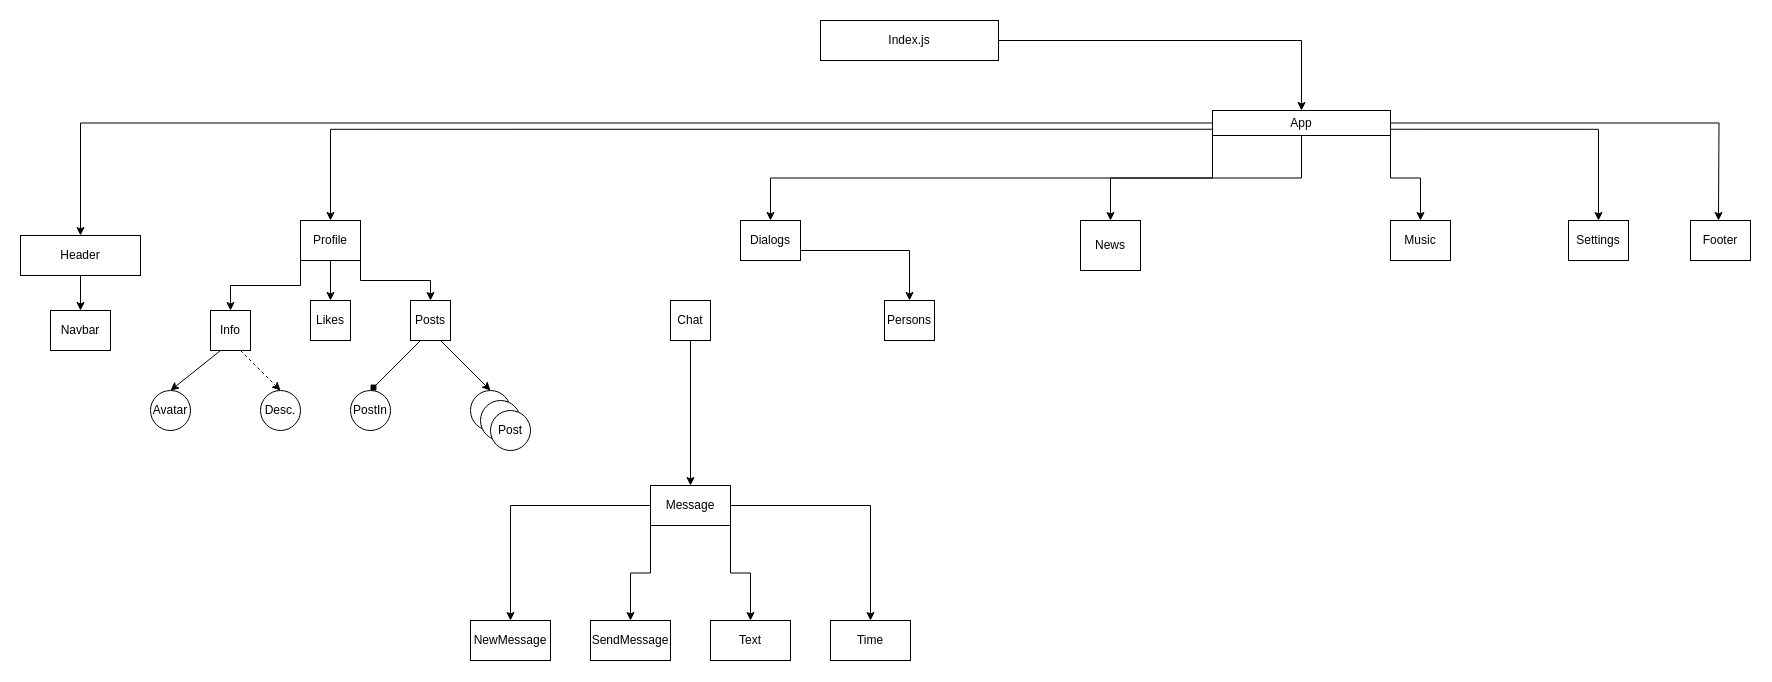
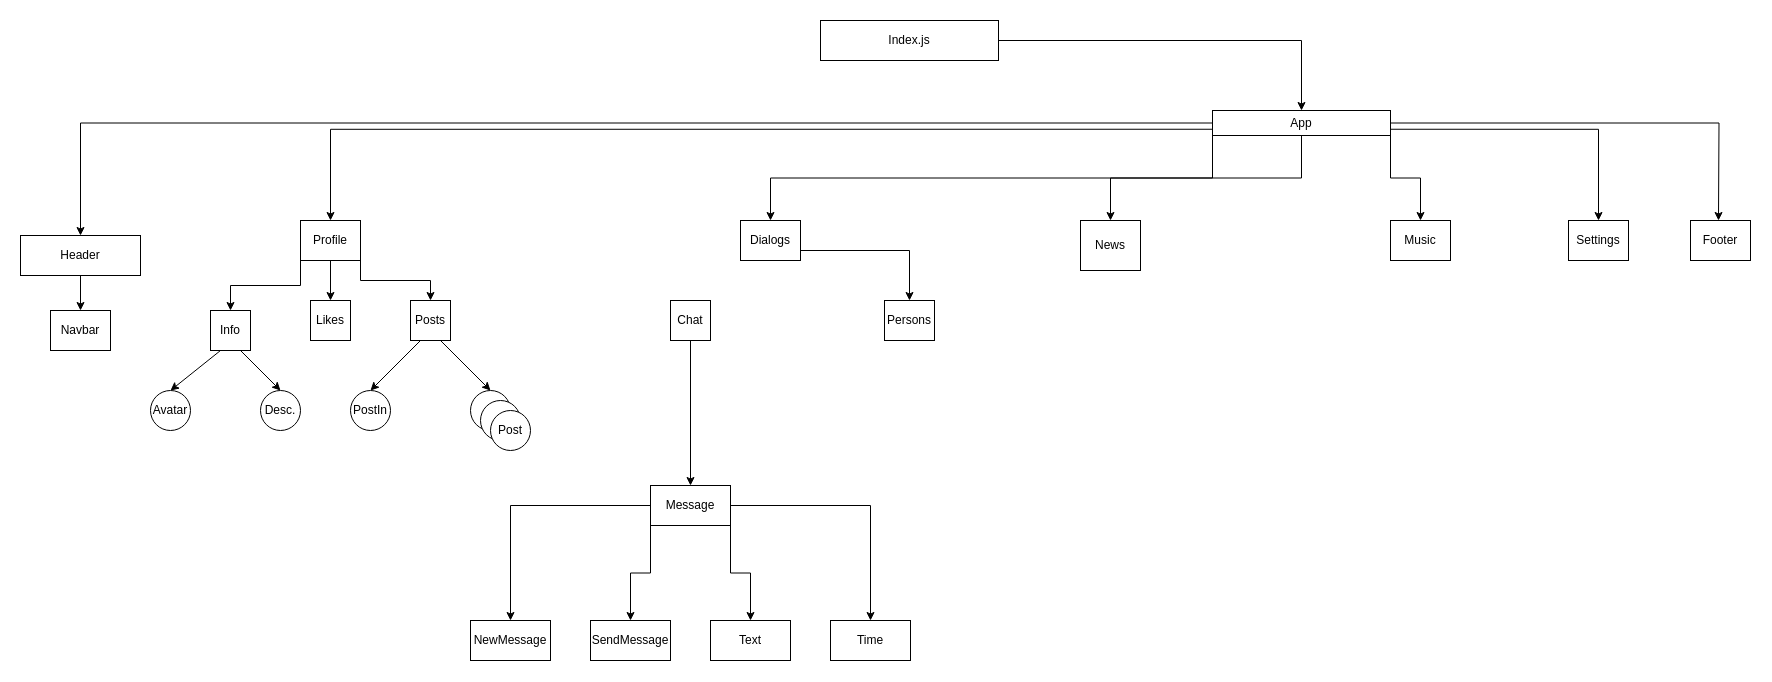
  <mxCell id="0" />
  <mxCell id="1" parent="0" />
  <mxCell id="2" style="edgeStyle=orthogonalEdgeStyle;rounded=0;orthogonalLoop=1;jettySize=auto;html=1;exitX=0;exitY=0.5;exitDx=0;exitDy=0;entryX=0.5;entryY=0;entryDx=0;entryDy=0;" parent="1" source="9" target="13" edge="1"><mxGeometry relative="1" as="geometry" /></mxCell>
  <mxCell id="3" style="edgeStyle=orthogonalEdgeStyle;rounded=0;orthogonalLoop=1;jettySize=auto;html=1;exitX=0;exitY=0.75;exitDx=0;exitDy=0;entryX=0.5;entryY=0;entryDx=0;entryDy=0;" parent="1" source="9" target="17" edge="1"><mxGeometry relative="1" as="geometry" /></mxCell>
  <mxCell id="4" style="edgeStyle=orthogonalEdgeStyle;rounded=0;orthogonalLoop=1;jettySize=auto;html=1;exitX=0;exitY=1;exitDx=0;exitDy=0;entryX=0.5;entryY=0;entryDx=0;entryDy=0;" parent="1" source="9" target="11" edge="1"><mxGeometry relative="1" as="geometry" /></mxCell>
  <mxCell id="5" style="edgeStyle=orthogonalEdgeStyle;rounded=0;orthogonalLoop=1;jettySize=auto;html=1;exitX=0.5;exitY=1;exitDx=0;exitDy=0;entryX=0.5;entryY=0;entryDx=0;entryDy=0;" parent="1" source="9" target="18" edge="1"><mxGeometry relative="1" as="geometry" /></mxCell>
  <mxCell id="6" style="edgeStyle=orthogonalEdgeStyle;rounded=0;orthogonalLoop=1;jettySize=auto;html=1;exitX=1;exitY=1;exitDx=0;exitDy=0;entryX=0.5;entryY=0;entryDx=0;entryDy=0;" parent="1" source="9" target="21" edge="1"><mxGeometry relative="1" as="geometry" /></mxCell>
  <mxCell id="7" style="edgeStyle=orthogonalEdgeStyle;rounded=0;orthogonalLoop=1;jettySize=auto;html=1;exitX=1;exitY=0.75;exitDx=0;exitDy=0;entryX=0.5;entryY=0;entryDx=0;entryDy=0;" parent="1" source="9" target="20" edge="1"><mxGeometry relative="1" as="geometry" /></mxCell>
  <mxCell id="8" style="edgeStyle=orthogonalEdgeStyle;rounded=0;orthogonalLoop=1;jettySize=auto;html=1;exitX=1;exitY=0.5;exitDx=0;exitDy=0;entryX=0.5;entryY=0;entryDx=0;entryDy=0;" parent="1" source="9" edge="1"><mxGeometry relative="1" as="geometry"><mxPoint x="1718" y="220" as="targetPoint" /></mxGeometry></mxCell>
  <mxCell id="9" value="App" style="rounded=0;whiteSpace=wrap;html=1;" parent="1" vertex="1"><mxGeometry x="1212" y="110" width="178" height="25" as="geometry" /></mxCell>
  <mxCell id="10" style="edgeStyle=orthogonalEdgeStyle;rounded=0;orthogonalLoop=1;jettySize=auto;html=1;exitX=1;exitY=0.75;exitDx=0;exitDy=0;entryX=0.5;entryY=0;entryDx=0;entryDy=0;" edge="1" parent="1" source="11" target="40"><mxGeometry relative="1" as="geometry" /></mxCell>
  <mxCell id="11" value="Dialogs" style="rounded=0;whiteSpace=wrap;html=1;" parent="1" vertex="1"><mxGeometry x="740" y="220" width="60" height="40" as="geometry" /></mxCell>
  <mxCell id="12" style="edgeStyle=orthogonalEdgeStyle;rounded=0;orthogonalLoop=1;jettySize=auto;html=1;exitX=0.5;exitY=1;exitDx=0;exitDy=0;entryX=0.5;entryY=0;entryDx=0;entryDy=0;" parent="1" source="13" target="22" edge="1"><mxGeometry relative="1" as="geometry" /></mxCell>
  <mxCell id="13" value="Header" style="rounded=0;whiteSpace=wrap;html=1;" parent="1" vertex="1"><mxGeometry x="20" y="235" width="120" height="40" as="geometry" /></mxCell>
  <mxCell id="14" style="edgeStyle=orthogonalEdgeStyle;rounded=0;orthogonalLoop=1;jettySize=auto;html=1;exitX=0;exitY=1;exitDx=0;exitDy=0;entryX=0.5;entryY=0;entryDx=0;entryDy=0;" parent="1" source="17" target="25" edge="1"><mxGeometry relative="1" as="geometry" /></mxCell>
  <mxCell id="15" style="edgeStyle=orthogonalEdgeStyle;rounded=0;orthogonalLoop=1;jettySize=auto;html=1;exitX=0.5;exitY=1;exitDx=0;exitDy=0;entryX=0.5;entryY=0;entryDx=0;entryDy=0;" parent="1" source="17" target="26" edge="1"><mxGeometry relative="1" as="geometry" /></mxCell>
  <mxCell id="16" style="edgeStyle=orthogonalEdgeStyle;rounded=0;orthogonalLoop=1;jettySize=auto;html=1;exitX=1;exitY=1;exitDx=0;exitDy=0;entryX=0.5;entryY=0;entryDx=0;entryDy=0;" parent="1" source="17" target="29" edge="1"><mxGeometry relative="1" as="geometry" /></mxCell>
  <mxCell id="17" value="Profile" style="rounded=0;whiteSpace=wrap;html=1;" parent="1" vertex="1"><mxGeometry x="300" y="220" width="60" height="40" as="geometry" /></mxCell>
  <mxCell id="18" value="News" style="rounded=0;whiteSpace=wrap;html=1;" parent="1" vertex="1"><mxGeometry x="1080" y="220" width="60" height="50" as="geometry" /></mxCell>
  <mxCell id="19" value="Footer" style="rounded=0;whiteSpace=wrap;html=1;" parent="1" vertex="1"><mxGeometry x="1690" y="220" width="60" height="40" as="geometry" /></mxCell>
  <mxCell id="20" value="Settings" style="rounded=0;whiteSpace=wrap;html=1;" parent="1" vertex="1"><mxGeometry x="1568" y="220" width="60" height="40" as="geometry" /></mxCell>
  <mxCell id="21" value="Music" style="rounded=0;whiteSpace=wrap;html=1;" parent="1" vertex="1"><mxGeometry x="1390" y="220" width="60" height="40" as="geometry" /></mxCell>
  <mxCell id="22" value="Navbar" style="rounded=0;whiteSpace=wrap;html=1;" parent="1" vertex="1"><mxGeometry x="50" y="310" width="60" height="40" as="geometry" /></mxCell>
  <mxCell id="23" style="edgeStyle=none;rounded=0;orthogonalLoop=1;jettySize=auto;html=1;exitX=0.25;exitY=1;exitDx=0;exitDy=0;entryX=0.5;entryY=0;entryDx=0;entryDy=0;" parent="1" source="25" target="30" edge="1"><mxGeometry relative="1" as="geometry" /></mxCell>
- <mxCell id="24" style="edgeStyle=none;rounded=0;orthogonalLoop=1;jettySize=auto;html=1;exitX=0.75;exitY=1;exitDx=0;exitDy=0;entryX=0.5;entryY=0;entryDx=0;entryDy=0;dashed=1;" parent="1" source="25" target="31" edge="1"><mxGeometry relative="1" as="geometry" /></mxCell>
+ <mxCell id="24" style="edgeStyle=none;rounded=0;orthogonalLoop=1;jettySize=auto;html=1;exitX=0.75;exitY=1;exitDx=0;exitDy=0;entryX=0.5;entryY=0;entryDx=0;entryDy=0;" parent="1" source="25" target="31" edge="1"><mxGeometry relative="1" as="geometry" /></mxCell>
  <mxCell id="25" value="Info" style="rounded=0;whiteSpace=wrap;html=1;" parent="1" vertex="1"><mxGeometry x="210" y="310" width="40" height="40" as="geometry" /></mxCell>
  <mxCell id="26" value="Likes" style="rounded=0;whiteSpace=wrap;html=1;" parent="1" vertex="1"><mxGeometry x="310" y="300" width="40" height="40" as="geometry" /></mxCell>
  <mxCell id="27" style="edgeStyle=none;rounded=0;orthogonalLoop=1;jettySize=auto;html=1;exitX=0.75;exitY=1;exitDx=0;exitDy=0;entryX=0.5;entryY=0;entryDx=0;entryDy=0;" parent="1" source="29" target="33" edge="1"><mxGeometry relative="1" as="geometry" /></mxCell>
- <mxCell id="28" style="edgeStyle=none;rounded=0;orthogonalLoop=1;jettySize=auto;html=1;exitX=0.25;exitY=1;exitDx=0;exitDy=0;entryX=0.5;entryY=0;entryDx=0;entryDy=0;endArrow=diamond;" parent="1" source="29" target="32" edge="1"><mxGeometry relative="1" as="geometry" /></mxCell>
+ <mxCell id="28" style="edgeStyle=none;rounded=0;orthogonalLoop=1;jettySize=auto;html=1;exitX=0.25;exitY=1;exitDx=0;exitDy=0;entryX=0.5;entryY=0;entryDx=0;entryDy=0;" parent="1" source="29" target="32" edge="1"><mxGeometry relative="1" as="geometry" /></mxCell>
  <mxCell id="29" value="Posts" style="rounded=0;whiteSpace=wrap;html=1;" parent="1" vertex="1"><mxGeometry x="410" y="300" width="40" height="40" as="geometry" /></mxCell>
  <mxCell id="30" value="Avatar" style="ellipse;whiteSpace=wrap;html=1;" parent="1" vertex="1"><mxGeometry x="150" y="390" width="40" height="40" as="geometry" /></mxCell>
  <mxCell id="31" value="&lt;span&gt;Desc.&lt;/span&gt;" style="ellipse;whiteSpace=wrap;html=1;" parent="1" vertex="1"><mxGeometry x="260" y="390" width="40" height="40" as="geometry" /></mxCell>
  <mxCell id="32" value="PostIn" style="ellipse;whiteSpace=wrap;html=1;" parent="1" vertex="1"><mxGeometry x="350" y="390" width="40" height="40" as="geometry" /></mxCell>
  <mxCell id="33" value="" style="ellipse;whiteSpace=wrap;html=1;" parent="1" vertex="1"><mxGeometry x="470" y="390" width="40" height="40" as="geometry" /></mxCell>
  <mxCell id="34" style="edgeStyle=orthogonalEdgeStyle;rounded=0;orthogonalLoop=1;jettySize=auto;html=1;exitX=1;exitY=0.5;exitDx=0;exitDy=0;entryX=0.5;entryY=0;entryDx=0;entryDy=0;" parent="1" source="35" target="9" edge="1"><mxGeometry relative="1" as="geometry" /></mxCell>
  <mxCell id="35" value="Index.js" style="rounded=0;whiteSpace=wrap;html=1;" parent="1" vertex="1"><mxGeometry x="820" y="20" width="178" height="40" as="geometry" /></mxCell>
  <mxCell id="36" value="" style="ellipse;whiteSpace=wrap;html=1;" vertex="1" parent="1"><mxGeometry x="480" y="400" width="40" height="40" as="geometry" /></mxCell>
  <mxCell id="37" value="Post" style="ellipse;whiteSpace=wrap;html=1;" vertex="1" parent="1"><mxGeometry x="490" y="410" width="40" height="40" as="geometry" /></mxCell>
  <mxCell id="38" style="edgeStyle=orthogonalEdgeStyle;rounded=0;orthogonalLoop=1;jettySize=auto;html=1;exitX=0.5;exitY=1;exitDx=0;exitDy=0;" edge="1" parent="1" source="39" target="45"><mxGeometry relative="1" as="geometry" /></mxCell>
  <mxCell id="39" value="Chat" style="rounded=0;whiteSpace=wrap;html=1;" vertex="1" parent="1"><mxGeometry x="670" y="300" width="40" height="40" as="geometry" /></mxCell>
  <mxCell id="40" value="Persons" style="rounded=0;whiteSpace=wrap;html=1;" vertex="1" parent="1"><mxGeometry x="884" y="300" width="50" height="40" as="geometry" /></mxCell>
  <mxCell id="41" style="edgeStyle=orthogonalEdgeStyle;rounded=0;orthogonalLoop=1;jettySize=auto;html=1;exitX=0;exitY=0.5;exitDx=0;exitDy=0;entryX=0.5;entryY=0;entryDx=0;entryDy=0;" edge="1" parent="1" source="45" target="49"><mxGeometry relative="1" as="geometry" /></mxCell>
  <mxCell id="42" style="edgeStyle=orthogonalEdgeStyle;rounded=0;orthogonalLoop=1;jettySize=auto;html=1;exitX=0;exitY=1;exitDx=0;exitDy=0;entryX=0.5;entryY=0;entryDx=0;entryDy=0;" edge="1" parent="1" source="45" target="48"><mxGeometry relative="1" as="geometry" /></mxCell>
  <mxCell id="43" style="edgeStyle=orthogonalEdgeStyle;rounded=0;orthogonalLoop=1;jettySize=auto;html=1;exitX=1;exitY=1;exitDx=0;exitDy=0;" edge="1" parent="1" source="45" target="47"><mxGeometry relative="1" as="geometry" /></mxCell>
  <mxCell id="44" style="edgeStyle=orthogonalEdgeStyle;rounded=0;orthogonalLoop=1;jettySize=auto;html=1;exitX=1;exitY=0.5;exitDx=0;exitDy=0;" edge="1" parent="1" source="45" target="46"><mxGeometry relative="1" as="geometry" /></mxCell>
  <mxCell id="45" value="Message" style="rounded=0;whiteSpace=wrap;html=1;" vertex="1" parent="1"><mxGeometry x="650" y="485" width="80" height="40" as="geometry" /></mxCell>
  <mxCell id="46" value="Time" style="rounded=0;whiteSpace=wrap;html=1;" vertex="1" parent="1"><mxGeometry x="830" y="620" width="80" height="40" as="geometry" /></mxCell>
  <mxCell id="47" value="Text" style="rounded=0;whiteSpace=wrap;html=1;" vertex="1" parent="1"><mxGeometry x="710" y="620" width="80" height="40" as="geometry" /></mxCell>
  <mxCell id="48" value="SendMessage" style="rounded=0;whiteSpace=wrap;html=1;" vertex="1" parent="1"><mxGeometry x="590" y="620" width="80" height="40" as="geometry" /></mxCell>
  <mxCell id="49" value="NewMessage" style="rounded=0;whiteSpace=wrap;html=1;" vertex="1" parent="1"><mxGeometry x="470" y="620" width="80" height="40" as="geometry" /></mxCell>
